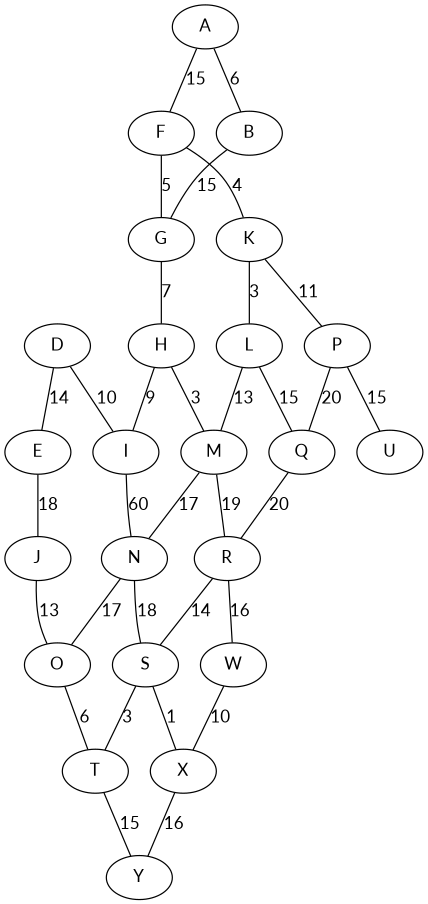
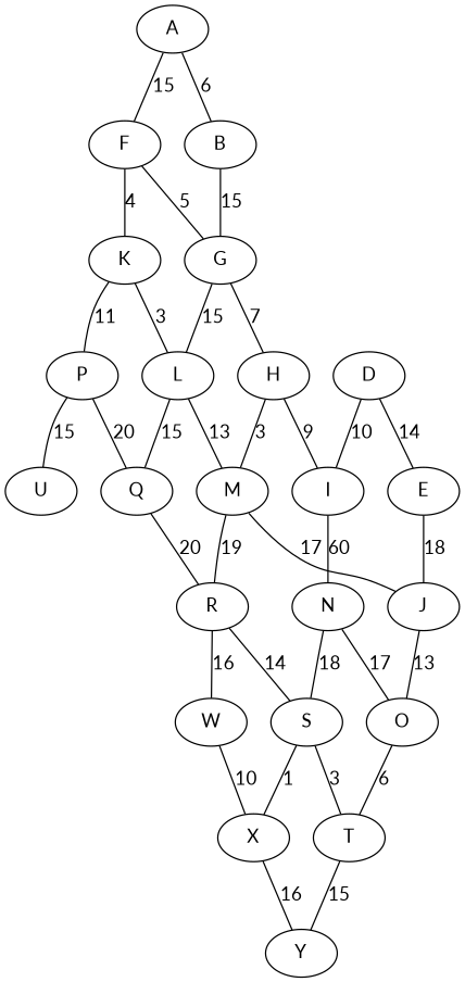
  graph {
    fontname=Lato
    node [fontname=Lato]
    edge [fontname=Lato]
    A
    F
    B
    G
    K
    H
    L
    P
    I
    M
    Q
    D
    E
    J
    N
    R
    O
    S
    T
    U
    W
    X
    Y
    A -- F [label=15]
    A -- B [label=6]
    F -- G [label=5]
    F -- K [label=4]
    B -- G [label=15]
    G -- H [label=7]
+   G -- L [label=15]
    K -- L [label=3]
    K -- P [label=11]
    H -- I [label=9]
    H -- M [label=3]
    L -- M [label=13]
    L -- Q [label=15]
    P -- Q [label=20]
    P -- U [label=15]
    I -- N [label=60]
-   M -- N [label=17]
+   M -- J [label=17]
    M -- R [label=19]
    Q -- R [label=20]
    D -- I [label=10]
    D -- E [label=14]
    E -- J [label=18]
    J -- O [label=13]
    N -- O [label=17]
    N -- S [label=18]
    R -- S [label=14]
    R -- W [label=16]
    O -- T [label=6]
    S -- T [label=3]
    S -- X [label=1]
    T -- Y [label=15]
    W -- X [label=10]
    X -- Y [label=16]
  }
